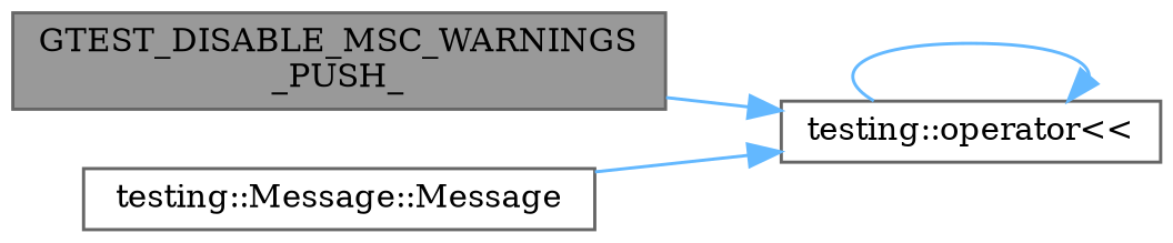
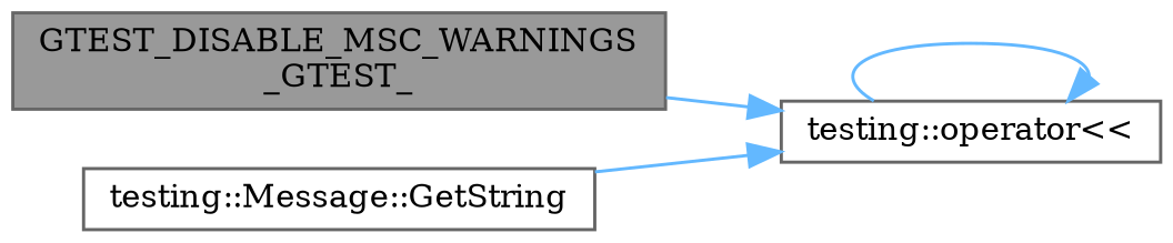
  digraph {
    fontname="DejaVu Serif"
    rankdir=LR
    node [color=grey40 fillcolor=white fontname="DejaVu Serif" fontsize=10 shape=box style=filled]
    edge [color=steelblue1 fontname="DejaVu Serif" fontsize=10 labelfontname=Helvetica labelfontsize=10 style=solid]
-   n1 [color=gray40 fillcolor=grey60 fontcolor=black height=0.2 label="GTEST_DISABLE_MSC_WARNINGS\l_PUSH_" width=0.4]
+   n1 [color=gray40 fillcolor=grey60 fontcolor=black height=0.2 label="GTEST_DISABLE_MSC_WARNINGS\l_GTEST_" width=0.4]
    n2 [height=0.2 label="testing::operator\<\<" width=0.4]
-   n3 [height=0.2 label="testing::Message::Message" width=0.4]
+   n3 [height=0.2 label="testing::Message::GetString" width=0.4]
    n1 -> n2
    n2 -> n2
    n3 -> n2
  }
